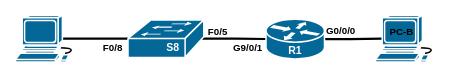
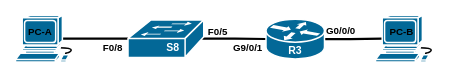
  <mxCell id="0" />
  <mxCell id="1" parent="0" />
  <mxCell id="2" style="edgeStyle=orthogonalEdgeStyle;rounded=0;orthogonalLoop=1;jettySize=auto;html=1;exitX=0.755;exitY=0.5;exitDx=0;exitDy=0;exitPerimeter=0;endArrow=none;endFill=0;strokeWidth=3;" edge="1" parent="1" source="16" target="6"><mxGeometry relative="1" as="geometry" /></mxCell>
  <mxCell id="3" style="edgeStyle=orthogonalEdgeStyle;rounded=0;orthogonalLoop=1;jettySize=auto;html=1;exitX=0.98;exitY=0.5;exitDx=0;exitDy=0;exitPerimeter=0;strokeWidth=3;endArrow=none;endFill=0;" edge="1" parent="1" source="6" target="10"><mxGeometry relative="1" as="geometry" /></mxCell>
  <mxCell id="4" style="edgeStyle=orthogonalEdgeStyle;rounded=0;orthogonalLoop=1;jettySize=auto;html=1;exitX=1;exitY=0.5;exitDx=0;exitDy=0;exitPerimeter=0;entryX=0.11;entryY=0.5;entryDx=0;entryDy=0;entryPerimeter=0;endArrow=none;endFill=0;strokeWidth=3;" edge="1" parent="1" source="10" target="13"><mxGeometry relative="1" as="geometry" /></mxCell>
  <mxCell id="5" value="" style="group" vertex="1" connectable="0" parent="1"><mxGeometry x="190" y="26" width="130" height="52" as="geometry" /></mxCell>
  <mxCell id="6" value="" style="shape=mxgraph.cisco.switches.workgroup_switch;sketch=0;html=1;pointerEvents=1;dashed=0;fillColor=#036897;strokeColor=#ffffff;strokeWidth=2;verticalLabelPosition=bottom;verticalAlign=top;align=center;outlineConnect=0;" vertex="1" parent="5"><mxGeometry x="-20" width="101" height="50" as="geometry" /></mxCell>
  <mxCell id="7" value="S8" style="text;html=1;align=center;verticalAlign=middle;whiteSpace=wrap;rounded=0;fontColor=#FFFFFF;fontSize=14;fontStyle=1" vertex="1" parent="5"><mxGeometry x="10" y="22" width="60" height="30" as="geometry" /></mxCell>
  <mxCell id="8" value="&lt;b&gt;&lt;font style=&quot;font-size: 13px;&quot;&gt;F0/5&lt;/font&gt;&lt;/b&gt;" style="text;html=1;align=center;verticalAlign=middle;whiteSpace=wrap;rounded=0;" vertex="1" parent="5"><mxGeometry x="70" width="60" height="30" as="geometry" /></mxCell>
  <mxCell id="9" value="" style="group" vertex="1" connectable="0" parent="1"><mxGeometry x="354" y="25" width="78" height="57" as="geometry" /></mxCell>
  <mxCell id="10" value="" style="shape=mxgraph.cisco.routers.router;sketch=0;html=1;pointerEvents=1;dashed=0;fillColor=#036897;strokeColor=#ffffff;strokeWidth=2;verticalLabelPosition=bottom;verticalAlign=top;align=center;outlineConnect=0;" vertex="1" parent="9"><mxGeometry width="78" height="53" as="geometry" /></mxCell>
- <mxCell id="11" value="R1" style="text;html=1;align=center;verticalAlign=middle;whiteSpace=wrap;rounded=0;fontColor=#FFFFFF;fontSize=14;fontStyle=1" vertex="1" parent="9"><mxGeometry x="9" y="27" width="60" height="30" as="geometry" /></mxCell>
+ <mxCell id="11" value="R3" style="text;html=1;align=center;verticalAlign=middle;whiteSpace=wrap;rounded=0;fontColor=#FFFFFF;fontSize=14;fontStyle=1" vertex="1" parent="9"><mxGeometry x="9" y="27" width="60" height="30" as="geometry" /></mxCell>
  <mxCell id="12" value="" style="group" vertex="1" connectable="0" parent="1"><mxGeometry x="500" y="20" width="83" height="62" as="geometry" /></mxCell>
  <mxCell id="13" value="" style="shape=mxgraph.cisco.computers_and_peripherals.workstation;sketch=0;html=1;pointerEvents=1;dashed=0;fillColor=#036897;strokeColor=#ffffff;strokeWidth=2;verticalLabelPosition=bottom;verticalAlign=top;align=center;outlineConnect=0;" vertex="1" parent="12"><mxGeometry width="83" height="62" as="geometry" /></mxCell>
  <mxCell id="14" value="&lt;b&gt;&lt;font style=&quot;font-size: 13px;&quot;&gt;PC-B&lt;/font&gt;&lt;/b&gt;" style="text;html=1;align=center;verticalAlign=middle;whiteSpace=wrap;rounded=0;" vertex="1" parent="12"><mxGeometry x="5" y="6" width="60" height="30" as="geometry" /></mxCell>
  <mxCell id="15" value="" style="group" vertex="1" connectable="0" parent="1"><mxGeometry x="20" y="20" width="83" height="62" as="geometry" /></mxCell>
  <mxCell id="16" value="" style="shape=mxgraph.cisco.computers_and_peripherals.workstation;sketch=0;html=1;pointerEvents=1;dashed=0;fillColor=#036897;strokeColor=#ffffff;strokeWidth=2;verticalLabelPosition=bottom;verticalAlign=top;align=center;outlineConnect=0;" vertex="1" parent="15"><mxGeometry width="83" height="62" as="geometry" /></mxCell>
+ <mxCell id="17" value="&lt;b&gt;&lt;font style=&quot;font-size: 13px;&quot;&gt;PC-A&lt;/font&gt;&lt;/b&gt;" style="text;html=1;align=center;verticalAlign=middle;whiteSpace=wrap;rounded=0;" vertex="1" parent="15"><mxGeometry x="3" y="6" width="60" height="30" as="geometry" /></mxCell>
  <mxCell id="18" value="&lt;b&gt;&lt;font style=&quot;font-size: 13px;&quot;&gt;F0/8&lt;/font&gt;&lt;/b&gt;" style="text;html=1;align=center;verticalAlign=middle;whiteSpace=wrap;rounded=0;" vertex="1" parent="1"><mxGeometry x="120" y="48" width="60" height="30" as="geometry" /></mxCell>
  <mxCell id="19" value="&lt;b&gt;&lt;font style=&quot;font-size: 13px;&quot;&gt;G0/0/0&lt;/font&gt;&lt;/b&gt;" style="text;html=1;align=center;verticalAlign=middle;whiteSpace=wrap;rounded=0;" vertex="1" parent="1"><mxGeometry x="424" y="25" width="60" height="30" as="geometry" /></mxCell>
  <mxCell id="20" value="&lt;b&gt;&lt;font style=&quot;font-size: 13px;&quot;&gt;G9/0/1&lt;/font&gt;&lt;/b&gt;" style="text;html=1;align=center;verticalAlign=middle;whiteSpace=wrap;rounded=0;" vertex="1" parent="1"><mxGeometry x="300" y="48" width="60" height="30" as="geometry" /></mxCell>
